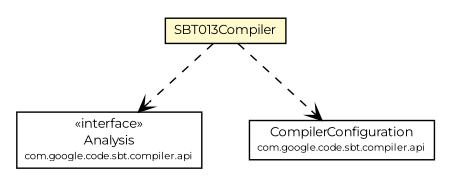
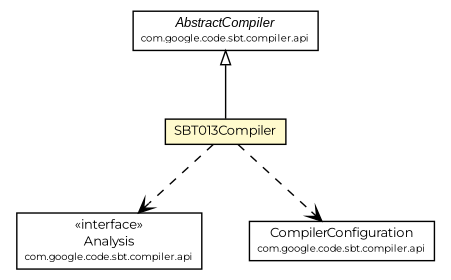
  digraph {
    fontname=Montserrat
    nodesep=0.25
    ranksep=0.5
    node [fontcolor=black fontname=Montserrat fontsize=9.0 shape=plaintext]
    edge [arrowhead=open color=black fontcolor=black fontname=Montserrat fontsize=10.0 headport=p labelfontname=arial labelfontsize=10 style=dashed tailport=p]
    n1 [label=<<table title="com.google.code.sbt.compiler.sbt013.SBT013Compiler" border="0" cellborder="1" cellspacing="0" cellpadding="2" port="p" bgcolor="lemonChiffon" href="./SBT013Compiler.html"> 		<tr><td><table border="0" cellspacing="0" cellpadding="1"> <tr><td align="center" balign="center"> SBT013Compiler </td></tr> 		</table></td></tr> 		</table>>]
    n2 [label=<<table title="com.google.code.sbt.compiler.api.Analysis" border="0" cellborder="1" cellspacing="0" cellpadding="2" port="p"> 		<tr><td><table border="0" cellspacing="0" cellpadding="1"> <tr><td align="center" balign="center"> &#171;interface&#187; </td></tr> <tr><td align="center" balign="center"> Analysis </td></tr> <tr><td align="center" balign="center"><font point-size="7.0"> com.google.code.sbt.compiler.api </font></td></tr> 		</table></td></tr> 		</table>>]
    n3 [label=<<table title="com.google.code.sbt.compiler.api.CompilerConfiguration" border="0" cellborder="1" cellspacing="0" cellpadding="2" port="p"> 		<tr><td><table border="0" cellspacing="0" cellpadding="1"> <tr><td align="center" balign="center"> CompilerConfiguration </td></tr> <tr><td align="center" balign="center"><font point-size="7.0"> com.google.code.sbt.compiler.api </font></td></tr> 		</table></td></tr> 		</table>>]
+   n4 [label=<<table title="com.google.code.sbt.compiler.api.AbstractCompiler" border="0" cellborder="1" cellspacing="0" cellpadding="2" port="p"> 		<tr><td><table border="0" cellspacing="0" cellpadding="1"> <tr><td align="center" balign="center"><font face="arial italic"> AbstractCompiler </font></td></tr> <tr><td align="center" balign="center"><font point-size="7.0"> com.google.code.sbt.compiler.api </font></td></tr> 		</table></td></tr> 		</table>>]
    n1 -> n2
    n1 -> n3
+   n4 -> n1 [arrowtail=empty dir=back fontsize=10 arrowhead="" color="" fontcolor="" style=""]
  }
